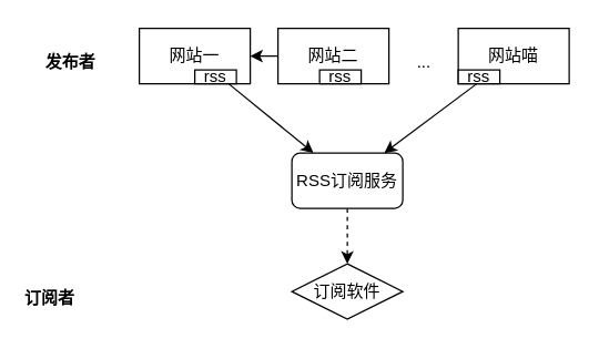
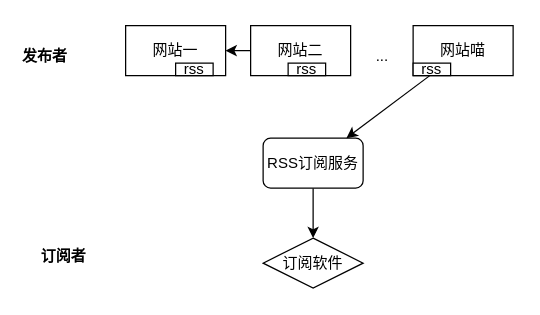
  <mxCell id="0" />
  <mxCell id="1" parent="0" />
  <mxCell id="2" value="网站一" style="rounded=0;whiteSpace=wrap;html=1;" parent="1" vertex="1"><mxGeometry x="100" y="20" width="80" height="40" as="geometry" /></mxCell>
  <mxCell id="3" value="网站二" style="rounded=0;whiteSpace=wrap;html=1;" parent="1" vertex="1"><mxGeometry x="200" y="20" width="80" height="40" as="geometry" /></mxCell>
  <mxCell id="4" value="网站喵" style="rounded=0;whiteSpace=wrap;html=1;" parent="1" vertex="1"><mxGeometry x="330" y="20" width="80" height="40" as="geometry" /></mxCell>
  <mxCell id="5" value="..." style="text;html=1;align=center;verticalAlign=middle;resizable=0;points=[];autosize=1;strokeColor=none;fillColor=none;" parent="1" vertex="1"><mxGeometry x="290" y="30" width="30" height="30" as="geometry" /></mxCell>
- <mxCell id="6" style="edgeStyle=orthogonalEdgeStyle;rounded=0;orthogonalLoop=1;jettySize=auto;html=1;dashed=1;" parent="1" source="7" target="16" edge="1"><mxGeometry relative="1" as="geometry" /></mxCell>
+ <mxCell id="6" style="edgeStyle=orthogonalEdgeStyle;rounded=0;orthogonalLoop=1;jettySize=auto;html=1;" parent="1" source="7" target="16" edge="1"><mxGeometry relative="1" as="geometry" /></mxCell>
  <mxCell id="7" value="RSS订阅服务" style="whiteSpace=wrap;html=1;rounded=1;" parent="1" vertex="1"><mxGeometry x="210" y="110" width="80" height="40" as="geometry" /></mxCell>
- <mxCell id="8" value="" style="endArrow=classic;html=1;rounded=0;" parent="1" source="2" target="7" edge="1"><mxGeometry width="50" height="50" relative="1" as="geometry"><mxPoint x="300" y="250" as="sourcePoint" /><mxPoint x="350" y="200" as="targetPoint" /></mxGeometry></mxCell>
  <mxCell id="9" value="" style="endArrow=classic;html=1;rounded=0;" parent="1" source="3" target="2" edge="1"><mxGeometry width="50" height="50" relative="1" as="geometry"><mxPoint x="165" y="70" as="sourcePoint" /><mxPoint x="255" y="160" as="targetPoint" /></mxGeometry></mxCell>
  <mxCell id="10" value="" style="endArrow=classic;html=1;rounded=0;" parent="1" source="4" target="7" edge="1"><mxGeometry width="50" height="50" relative="1" as="geometry"><mxPoint x="270" y="70" as="sourcePoint" /><mxPoint x="270" y="160" as="targetPoint" /></mxGeometry></mxCell>
- <mxCell id="11" value="&lt;b&gt;发布者&lt;/b&gt;" style="text;html=1;align=center;verticalAlign=middle;resizable=0;points=[];autosize=1;strokeColor=none;fillColor=none;" parent="1" vertex="1"><mxGeometry y="30" width="60" height="30" as="geometry" x="20" /></mxCell>
- <mxCell id="12" value="&lt;b&gt;订阅者&lt;/b&gt;" style="text;html=1;align=center;verticalAlign=middle;resizable=0;points=[];autosize=1;strokeColor=none;fillColor=none;" parent="1" vertex="1"><mxGeometry x="5" y="200" width="60" height="30" as="geometry" /></mxCell>
+ <mxCell id="11" value="&lt;b&gt;发布者&lt;/b&gt;" style="text;html=1;align=center;verticalAlign=middle;resizable=0;points=[];autosize=1;strokeColor=none;fillColor=none;" parent="1" vertex="1"><mxGeometry x="5" y="30" width="60" height="30" as="geometry" /></mxCell>
+ <mxCell id="12" value="&lt;b&gt;订阅者&lt;/b&gt;" style="text;html=1;align=center;verticalAlign=middle;resizable=0;points=[];autosize=1;strokeColor=none;fillColor=none;" parent="1" vertex="1"><mxGeometry y="190" width="60" height="30" as="geometry" x="20" /></mxCell>
  <mxCell id="13" value="rss" style="rounded=0;whiteSpace=wrap;html=1;" parent="1" vertex="1"><mxGeometry x="140" y="50" width="30" height="10" as="geometry" /></mxCell>
  <mxCell id="14" value="rss" style="rounded=0;whiteSpace=wrap;html=1;" parent="1" vertex="1"><mxGeometry x="230" y="50" width="30" height="10" as="geometry" /></mxCell>
  <mxCell id="15" value="rss" style="rounded=0;whiteSpace=wrap;html=1;" parent="1" vertex="1"><mxGeometry x="330" y="50" width="30" height="10" as="geometry" /></mxCell>
  <mxCell id="16" value="订阅软件" style="rhombus;whiteSpace=wrap;html=1;" parent="1" vertex="1"><mxGeometry x="210" y="190" width="80" height="40" as="geometry" /></mxCell>
